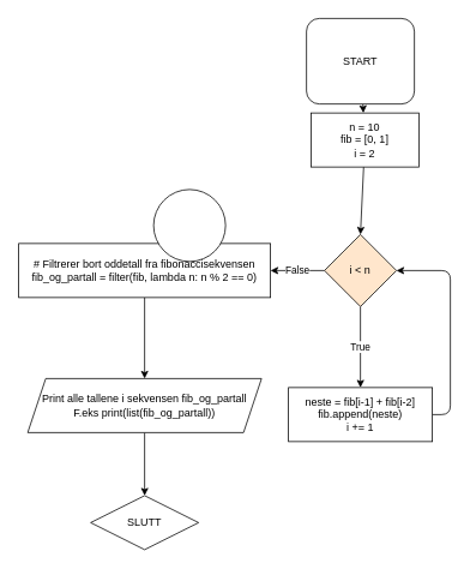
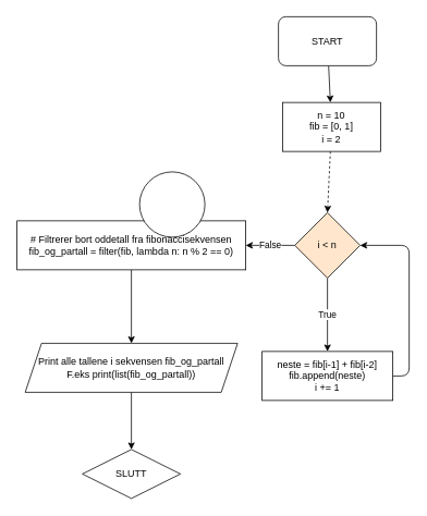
  <mxCell id="0" />
  <mxCell id="1" parent="0" />
  <mxCell id="2" style="edgeStyle=none;html=1;" parent="1" source="3" target="5" edge="1"><mxGeometry relative="1" as="geometry" /></mxCell>
- <mxCell id="3" value="START" style="rounded=1;whiteSpace=wrap;html=1;" parent="1" vertex="1"><mxGeometry x="340" y="20" width="120" height="95" as="geometry" /></mxCell>
- <mxCell id="4" style="edgeStyle=none;html=1;entryX=0.5;entryY=0;entryDx=0;entryDy=0;" parent="1" source="5" target="8" edge="1"><mxGeometry relative="1" as="geometry" /></mxCell>
+ <mxCell id="3" value="START" style="rounded=1;whiteSpace=wrap;html=1;" parent="1" vertex="1"><mxGeometry x="340" y="20" width="120" height="60" as="geometry" /></mxCell>
+ <mxCell id="4" style="edgeStyle=none;html=1;entryX=0.5;entryY=0;entryDx=0;entryDy=0;dashed=1;" parent="1" source="5" target="8" edge="1"><mxGeometry relative="1" as="geometry" /></mxCell>
  <mxCell id="5" value="n = 10&lt;br&gt;fib = [0, 1]&lt;br&gt;i = 2" style="rounded=0;whiteSpace=wrap;html=1;" parent="1" vertex="1"><mxGeometry x="345" y="125" width="120" height="60" as="geometry" /></mxCell>
  <mxCell id="6" value="True" style="edgeStyle=none;html=1;" parent="1" source="8" target="10" edge="1"><mxGeometry relative="1" as="geometry" /></mxCell>
  <mxCell id="7" value="False" style="edgeStyle=none;html=1;" parent="1" source="8" target="12" edge="1"><mxGeometry relative="1" as="geometry" /></mxCell>
  <mxCell id="8" value="i &amp;lt; n" style="rhombus;whiteSpace=wrap;html=1;fillColor=#ffe6cc;" parent="1" vertex="1"><mxGeometry x="360" y="260" width="80" height="80" as="geometry" /></mxCell>
  <mxCell id="9" style="edgeStyle=none;html=1;exitX=1;exitY=0.5;exitDx=0;exitDy=0;entryX=1;entryY=0.5;entryDx=0;entryDy=0;" parent="1" source="10" target="8" edge="1"><mxGeometry relative="1" as="geometry"><Array as="points"><mxPoint x="500" y="460" /><mxPoint x="500" y="300" /></Array></mxGeometry></mxCell>
  <mxCell id="10" value="neste = fib[i-1] + fib[i-2]&lt;br&gt;fib.append(neste)&lt;br&gt;i += 1" style="whiteSpace=wrap;html=1;" parent="1" vertex="1"><mxGeometry x="320" y="430" width="160" height="60" as="geometry" /></mxCell>
  <mxCell id="11" style="edgeStyle=none;html=1;entryX=0.5;entryY=0;entryDx=0;entryDy=0;" parent="1" source="12" target="14" edge="1"><mxGeometry relative="1" as="geometry" /></mxCell>
  <mxCell id="12" value="# Filtrerer bort oddetall fra fibonaccisekvensen&lt;br&gt;fib_og_partall = filter(fib, lambda n: n % 2 == 0)" style="whiteSpace=wrap;html=1;" parent="1" vertex="1"><mxGeometry x="20" y="270" width="280" height="60" as="geometry" /></mxCell>
  <mxCell id="13" style="edgeStyle=none;html=1;entryX=0.5;entryY=0;entryDx=0;entryDy=0;" parent="1" source="14" target="15" edge="1"><mxGeometry relative="1" as="geometry" /></mxCell>
  <mxCell id="14" value="Print alle tallene i sekvensen fib_og_partall&lt;br&gt;F.eks print(list(fib_og_partall))" style="shape=parallelogram;perimeter=parallelogramPerimeter;whiteSpace=wrap;html=1;fixedSize=1;" parent="1" vertex="1"><mxGeometry x="30" y="420" width="260" height="60" as="geometry" /></mxCell>
  <mxCell id="15" value="SLUTT" style="rhombus;whiteSpace=wrap;html=1;" parent="1" vertex="1"><mxGeometry x="100" y="550" width="120" height="60" as="geometry" /></mxCell>
  <mxCell id="16" value="" style="ellipse;whiteSpace=wrap;html=1;" vertex="1" parent="1"><mxGeometry x="170" y="210" width="80" height="80" as="geometry" /></mxCell>
